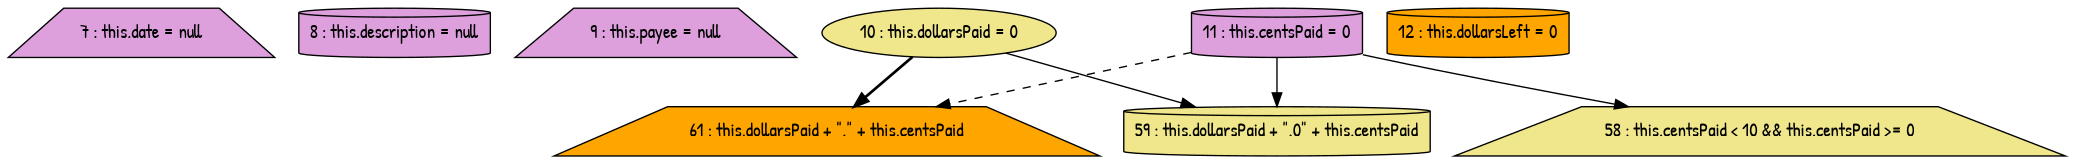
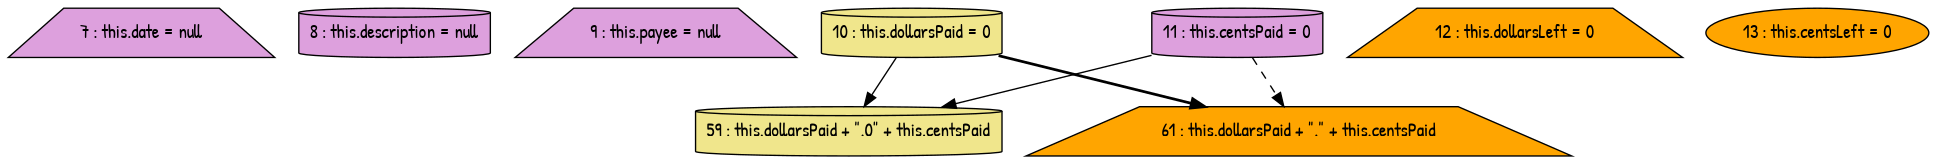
  digraph {
    fontname="Patrick Hand"
    node [fillcolor=plum fontname="Patrick Hand" shape=trapezium style=filled]
    edge [fontname="Patrick Hand" style=solid]
    "7 : this.date = null"
    "8 : this.description = null" [shape=cylinder]
    "9 : this.payee = null"
-   "10 : this.dollarsPaid = 0" [fillcolor=khaki shape=ellipse]
+   "10 : this.dollarsPaid = 0" [fillcolor=khaki shape=cylinder]
    "59 : this.dollarsPaid + \".0\" + this.centsPaid" [fillcolor=khaki shape=cylinder]
    "61 : this.dollarsPaid + \".\" + this.centsPaid" [fillcolor=orange]
    "11 : this.centsPaid = 0" [shape=cylinder]
-   "58 : this.centsPaid < 10 && this.centsPaid >= 0" [fillcolor=khaki]
-   "12 : this.dollarsLeft = 0" [fillcolor=orange shape=cylinder]
+   "12 : this.dollarsLeft = 0" [fillcolor=orange]
+   "13 : this.centsLeft = 0" [fillcolor=orange shape=ellipse]
    "10 : this.dollarsPaid = 0" -> "59 : this.dollarsPaid + \".0\" + this.centsPaid"
    "10 : this.dollarsPaid = 0" -> "61 : this.dollarsPaid + \".\" + this.centsPaid" [style=bold]
    "11 : this.centsPaid = 0" -> "59 : this.dollarsPaid + \".0\" + this.centsPaid"
    "11 : this.centsPaid = 0" -> "61 : this.dollarsPaid + \".\" + this.centsPaid" [style=dashed]
-   "11 : this.centsPaid = 0" -> "58 : this.centsPaid < 10 && this.centsPaid >= 0"
  }
